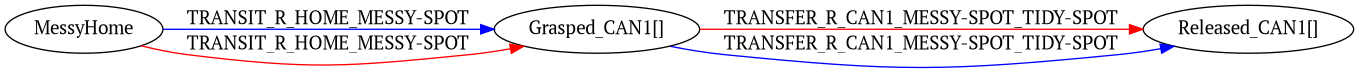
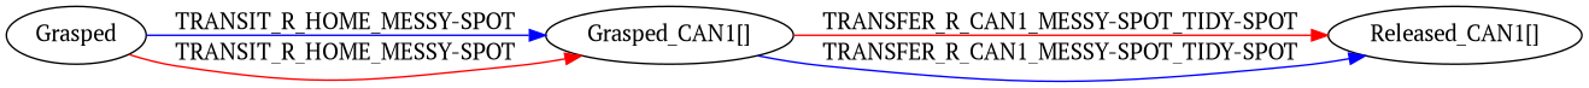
  digraph {
    fontname="PT Serif"
    rankdir=LR
    node [fontname="PT Serif"]
    edge [color=red fontname="PT Serif" jspace=rarm srcstate="CAN1,0.14999999999999999,-0.29999999999999999,0.086499999999999994,0,0,0,1;"]
    "Grasped_CAN1[]"
    "Released_CAN1[]"
-   MessyHome
+   MessyHome [label=Grasped]
    "Grasped_CAN1[]" -> "Released_CAN1[]" [label="TRANSFER_R_CAN1_MESSY-SPOT_TIDY-SPOT" weight=172]
    "Grasped_CAN1[]" -> "Released_CAN1[]" [color=blue jspace=rarm_U_chest label="TRANSFER_R_CAN1_MESSY-SPOT_TIDY-SPOT" weight=4.69143]
    MessyHome -> "Grasped_CAN1[]" [color=blue label="TRANSIT_R_HOME_MESSY-SPOT" srcstate="CAN1,0.14999999999999999,-0.29999999999999999,0.92149999999999999,0,0,0,1;" weight=3.47632]
    MessyHome -> "Grasped_CAN1[]" [jspace=rarm_U_chest label="TRANSIT_R_HOME_MESSY-SPOT" srcstate="CAN1,0.14999999999999999,-0.29999999999999999,0.92149999999999999,0,0,0,1;" weight=3.51231]
  }
